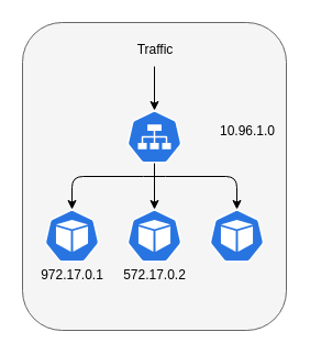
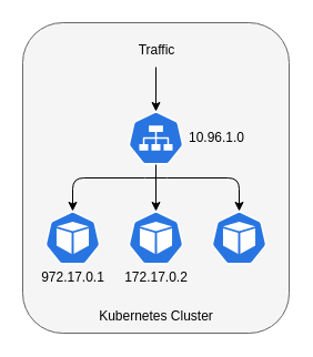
  <mxCell id="0" />
  <mxCell id="1" parent="0" />
  <mxCell id="2" value="" style="rounded=1;whiteSpace=wrap;html=1;fillColor=#f5f5f5;fontColor=#333333;strokeColor=#666666;" parent="1" vertex="1"><mxGeometry x="20" y="20" width="240" height="280" as="geometry" /></mxCell>
  <mxCell id="3" value="" style="sketch=0;html=1;dashed=0;whitespace=wrap;fillColor=#2875E2;strokeColor=#ffffff;points=[[0.005,0.63,0],[0.1,0.2,0],[0.9,0.2,0],[0.5,0,0],[0.995,0.63,0],[0.72,0.99,0],[0.5,1,0],[0.28,0.99,0]];shape=mxgraph.kubernetes.icon;prIcon=svc" parent="1" vertex="1"><mxGeometry x="115" y="100" width="50" height="48" as="geometry" /></mxCell>
  <mxCell id="4" value="" style="sketch=0;html=1;dashed=0;whitespace=wrap;fillColor=#2875E2;strokeColor=#ffffff;points=[[0.005,0.63,0],[0.1,0.2,0],[0.9,0.2,0],[0.5,0,0],[0.995,0.63,0],[0.72,0.99,0],[0.5,1,0],[0.28,0.99,0]];shape=mxgraph.kubernetes.icon;prIcon=pod" parent="1" vertex="1"><mxGeometry x="40" y="190" width="50" height="48" as="geometry" /></mxCell>
  <mxCell id="5" value="" style="sketch=0;html=1;dashed=0;whitespace=wrap;fillColor=#2875E2;strokeColor=#ffffff;points=[[0.005,0.63,0],[0.1,0.2,0],[0.9,0.2,0],[0.5,0,0],[0.995,0.63,0],[0.72,0.99,0],[0.5,1,0],[0.28,0.99,0]];shape=mxgraph.kubernetes.icon;prIcon=pod" parent="1" vertex="1"><mxGeometry x="115" y="190" width="50" height="48" as="geometry" /></mxCell>
  <mxCell id="6" value="" style="sketch=0;html=1;dashed=0;whitespace=wrap;fillColor=#2875E2;strokeColor=#ffffff;points=[[0.005,0.63,0],[0.1,0.2,0],[0.9,0.2,0],[0.5,0,0],[0.995,0.63,0],[0.72,0.99,0],[0.5,1,0],[0.28,0.99,0]];shape=mxgraph.kubernetes.icon;prIcon=pod" parent="1" vertex="1"><mxGeometry x="190" y="190" width="50" height="48" as="geometry" /></mxCell>
  <mxCell id="7" value="" style="endArrow=classic;html=1;entryX=0.5;entryY=0;entryDx=0;entryDy=0;entryPerimeter=0;" parent="1" target="3" edge="1"><mxGeometry width="50" height="50" relative="1" as="geometry"><mxPoint x="140" y="60" as="sourcePoint" /><mxPoint x="590" y="100" as="targetPoint" /></mxGeometry></mxCell>
  <mxCell id="8" value="" style="endArrow=classic;html=1;exitX=0.5;exitY=1;exitDx=0;exitDy=0;exitPerimeter=0;entryX=0.5;entryY=0;entryDx=0;entryDy=0;entryPerimeter=0;" parent="1" source="3" target="5" edge="1"><mxGeometry width="50" height="50" relative="1" as="geometry"><mxPoint x="450" y="330" as="sourcePoint" /><mxPoint x="500" y="280" as="targetPoint" /></mxGeometry></mxCell>
  <mxCell id="9" value="" style="endArrow=classic;startArrow=classic;html=1;exitX=0.5;exitY=0;exitDx=0;exitDy=0;exitPerimeter=0;entryX=0.5;entryY=0;entryDx=0;entryDy=0;entryPerimeter=0;" parent="1" source="4" target="6" edge="1"><mxGeometry width="50" height="50" relative="1" as="geometry"><mxPoint x="70" y="360" as="sourcePoint" /><mxPoint x="120" y="310" as="targetPoint" /><Array as="points"><mxPoint x="65" y="160" /><mxPoint x="140" y="160" /><mxPoint x="215" y="160" /></Array></mxGeometry></mxCell>
  <mxCell id="10" value="972.17.0.1" style="text;html=1;strokeColor=none;fillColor=none;align=center;verticalAlign=middle;whiteSpace=wrap;rounded=0;" parent="1" vertex="1"><mxGeometry x="37.5" y="240" width="55" height="20" as="geometry" /></mxCell>
- <mxCell id="11" value="572.17.0.2" style="text;html=1;strokeColor=none;fillColor=none;align=center;verticalAlign=middle;whiteSpace=wrap;rounded=0;" parent="1" vertex="1"><mxGeometry x="112.5" y="240" width="55" height="20" as="geometry" /></mxCell>
+ <mxCell id="11" value="172.17.0.2" style="text;html=1;strokeColor=none;fillColor=none;align=center;verticalAlign=middle;whiteSpace=wrap;rounded=0;" parent="1" vertex="1"><mxGeometry x="112.5" y="240" width="55" height="20" as="geometry" /></mxCell>
+ <mxCell id="12" value="Kubernetes Cluster" style="text;html=1;strokeColor=none;fillColor=none;align=center;verticalAlign=middle;whiteSpace=wrap;rounded=0;" parent="1" vertex="1"><mxGeometry x="82.5" y="270" width="115" height="30" as="geometry" /></mxCell>
  <mxCell id="13" value="Traffic" style="text;html=1;strokeColor=none;fillColor=none;align=center;verticalAlign=middle;whiteSpace=wrap;rounded=0;" parent="1" vertex="1"><mxGeometry x="111" y="30" width="60" height="30" as="geometry" /></mxCell>
- <mxCell id="14" value="10.96.1.0" style="text;html=1;strokeColor=none;fillColor=none;align=center;verticalAlign=middle;whiteSpace=wrap;rounded=0;" parent="1" vertex="1"><mxGeometry x="195" y="104" width="60" height="30" as="geometry" /></mxCell>
+ <mxCell id="14" value="10.96.1.0" style="text;html=1;strokeColor=none;fillColor=none;align=center;verticalAlign=middle;whiteSpace=wrap;rounded=0;" parent="1" vertex="1"><mxGeometry x="165" y="109" width="60" height="30" as="geometry" /></mxCell>
